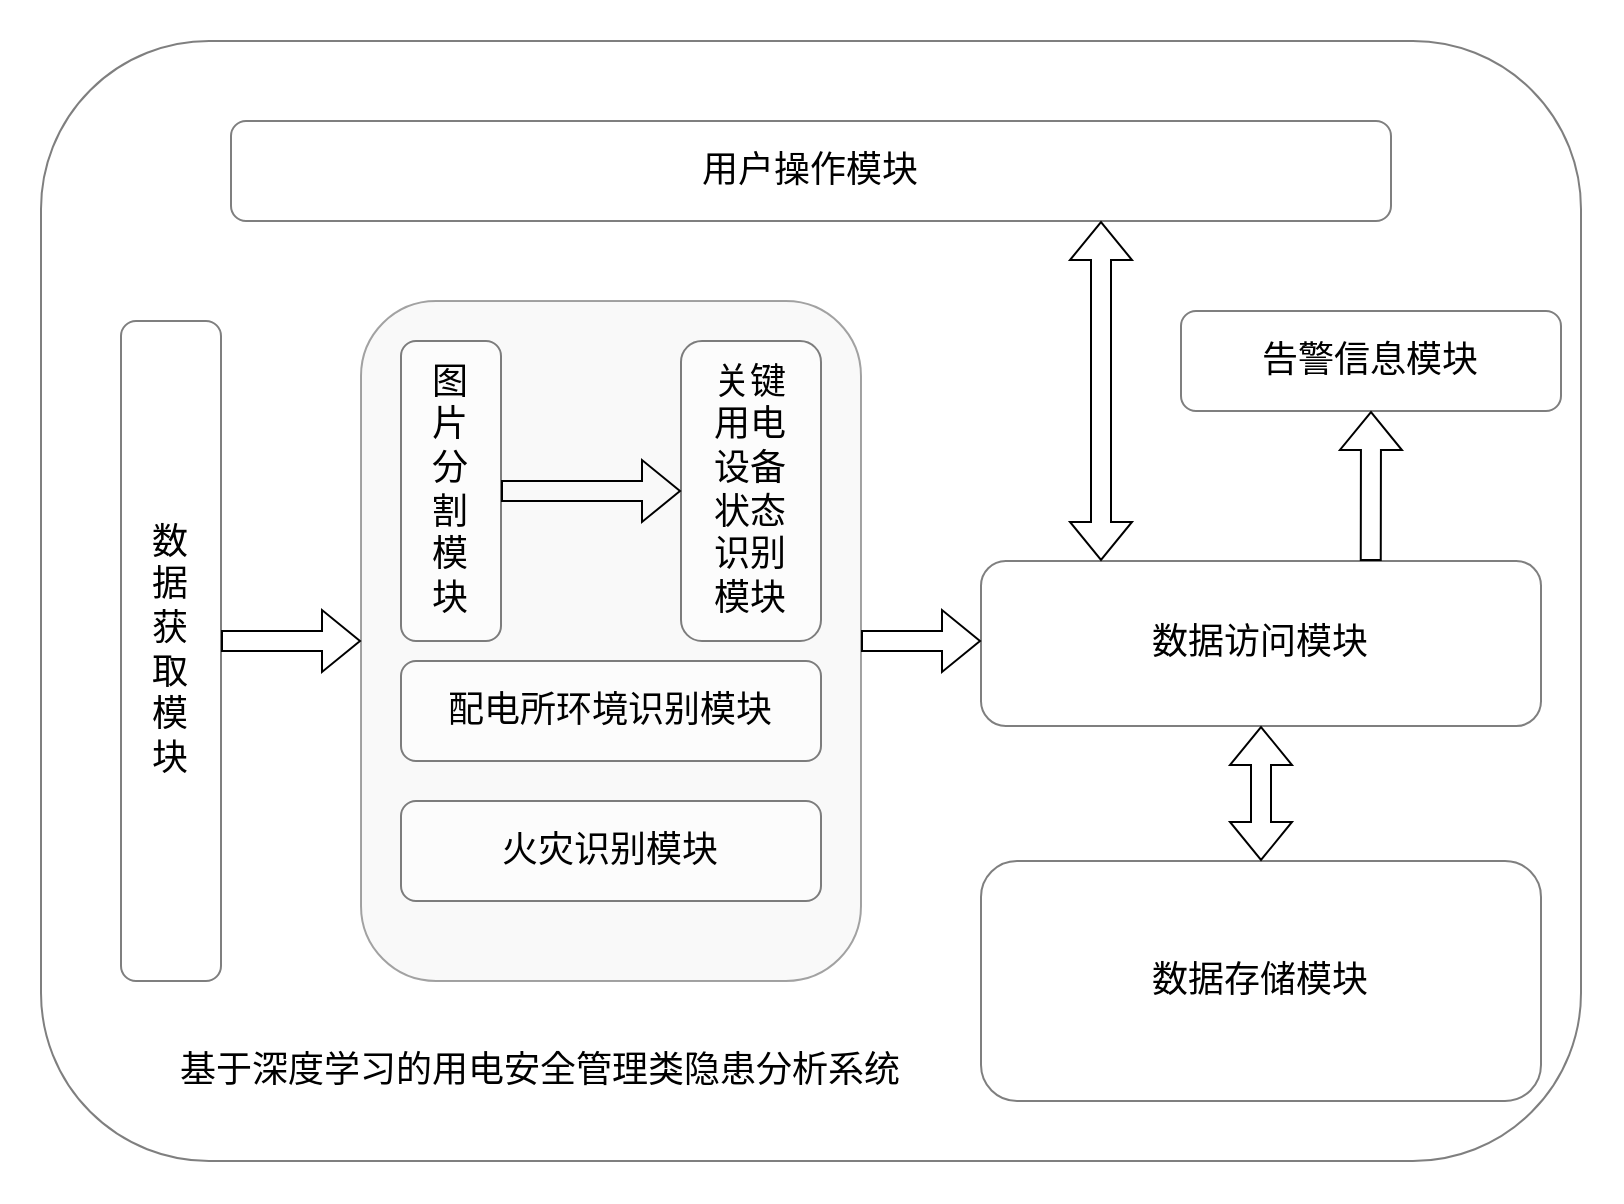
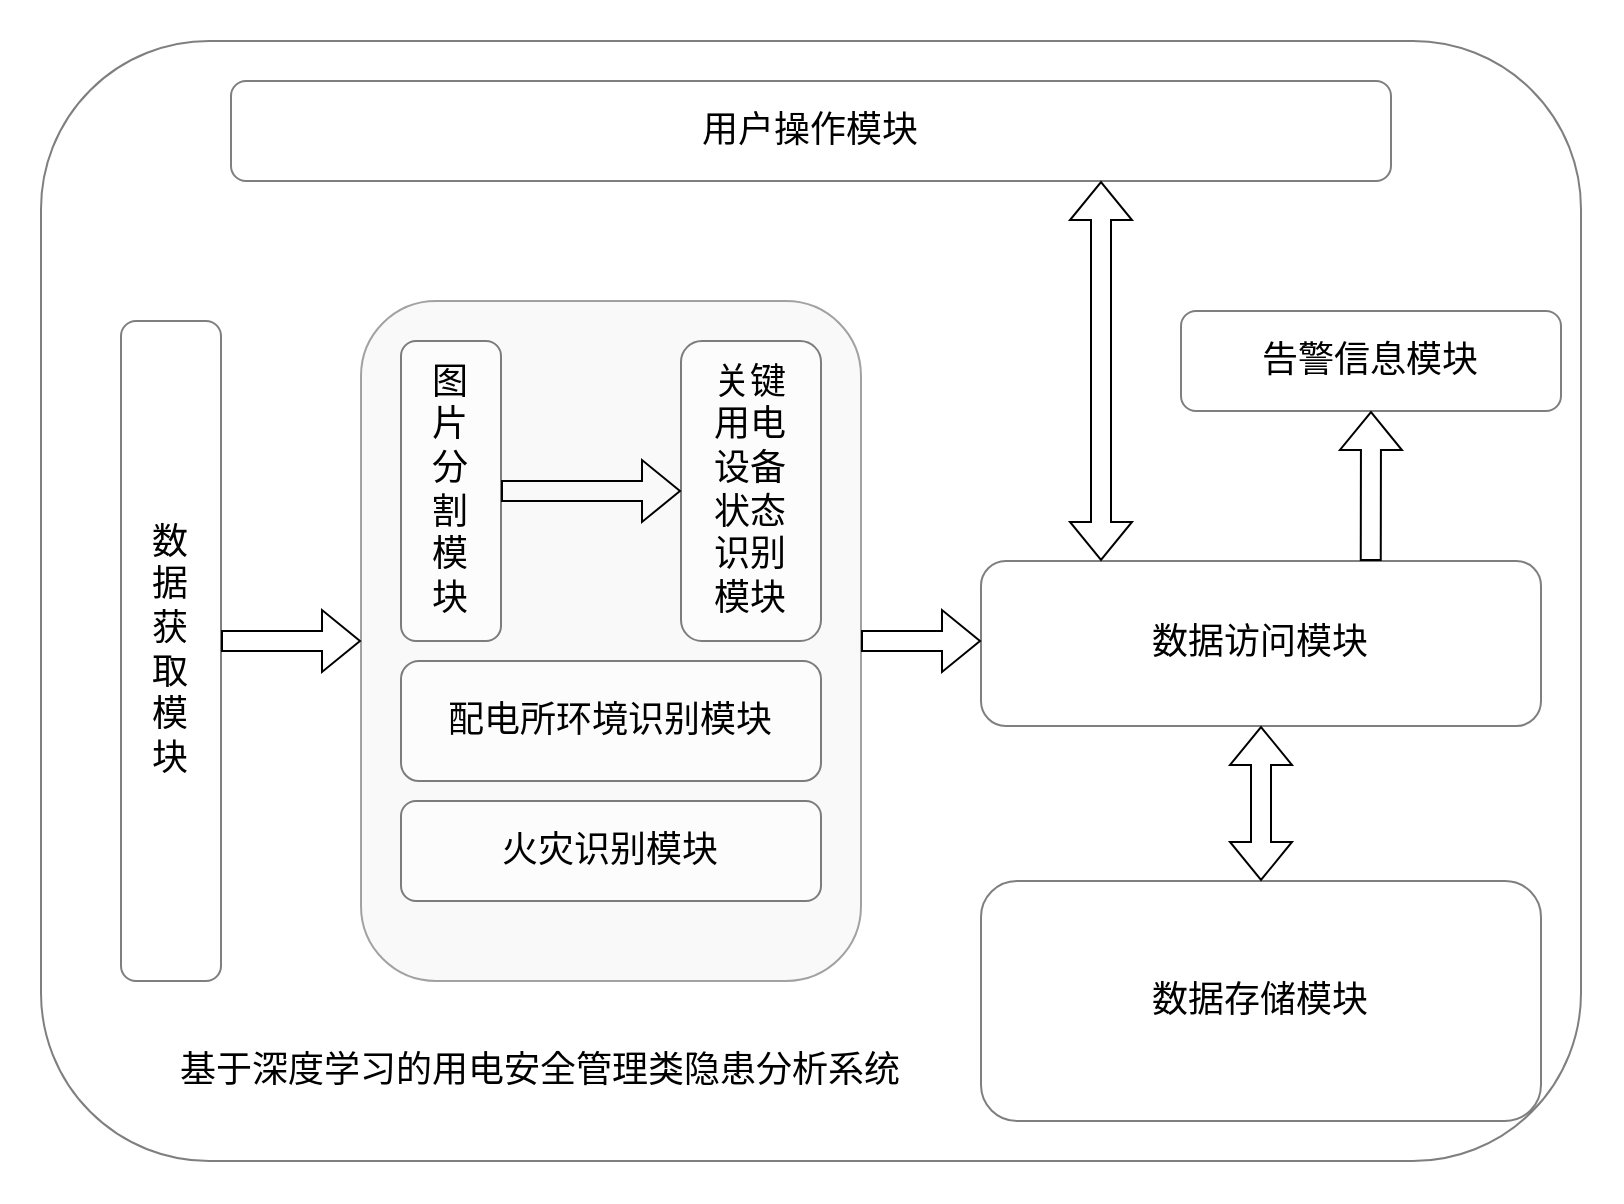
  <mxCell id="0" />
  <mxCell id="1" parent="0" />
  <mxCell id="2" value="" style="rounded=1;whiteSpace=wrap;html=1;fillStyle=auto;opacity=50;labelBorderColor=none;movable=1;resizable=1;rotatable=1;deletable=1;editable=1;connectable=1;" vertex="1" parent="1"><mxGeometry width="770" height="560" as="geometry" x="20" y="20" /></mxCell>
  <mxCell id="3" value="&lt;font style=&quot;font-size: 18px;&quot;&gt;数&lt;br&gt;据&lt;br&gt;获&lt;br&gt;取&lt;br&gt;模&lt;br&gt;块&lt;/font&gt;" style="rounded=1;whiteSpace=wrap;html=1;fillStyle=auto;gradientColor=none;opacity=50;align=center;fontFamily=宋体;" vertex="1" parent="1"><mxGeometry x="60" y="160" width="50" height="330" as="geometry" /></mxCell>
  <mxCell id="4" value="" style="group;rounded=0;strokeWidth=0;" vertex="1" connectable="0" parent="1"><mxGeometry x="160" y="150" width="283" height="350" as="geometry" /></mxCell>
  <mxCell id="5" value="" style="rounded=1;whiteSpace=wrap;html=1;labelBorderColor=none;fillStyle=auto;strokeColor=#666666;fontFamily=Lucida Console;fontSize=18;opacity=60;fillColor=#f5f5f5;container=0;fontColor=#333333;movable=1;resizable=1;rotatable=1;deletable=1;editable=1;connectable=1;" vertex="1" parent="4"><mxGeometry x="20" width="250" height="340" as="geometry" /></mxCell>
  <mxCell id="6" value="&lt;span style=&quot;font-size: 18px;&quot;&gt;图&lt;br&gt;片&lt;br&gt;分&lt;br&gt;割&lt;br&gt;模&lt;br&gt;块&lt;/span&gt;" style="rounded=1;whiteSpace=wrap;html=1;fillStyle=auto;gradientColor=none;opacity=50;align=center;fontFamily=宋体;" vertex="1" parent="4"><mxGeometry x="40" y="20" width="50" height="150" as="geometry" /></mxCell>
  <mxCell id="7" value="&lt;span style=&quot;font-size: 18px;&quot;&gt;关键&lt;br&gt;用电&lt;br&gt;设备&lt;br&gt;状态&lt;br&gt;识别&lt;br&gt;模块&lt;/span&gt;" style="rounded=1;whiteSpace=wrap;html=1;fillStyle=auto;gradientColor=none;opacity=50;align=center;fontFamily=宋体;" vertex="1" parent="4"><mxGeometry x="180" y="20" width="70" height="150" as="geometry" /></mxCell>
- <mxCell id="8" value="&lt;span&gt;&lt;font face=&quot;宋体&quot; style=&quot;font-size: 18px;&quot;&gt;配电所环境识别模块&lt;/font&gt;&lt;/span&gt;" style="rounded=1;whiteSpace=wrap;html=1;fillStyle=auto;gradientColor=none;opacity=50;align=center;" vertex="1" parent="4"><mxGeometry x="40" y="180" width="210" height="50" as="geometry" /></mxCell>
+ <mxCell id="8" value="&lt;span&gt;&lt;font face=&quot;宋体&quot; style=&quot;font-size: 18px;&quot;&gt;配电所环境识别模块&lt;/font&gt;&lt;/span&gt;" style="rounded=1;whiteSpace=wrap;html=1;fillStyle=auto;gradientColor=none;opacity=50;align=center;" vertex="1" parent="4"><mxGeometry x="40" y="180" width="210" height="60" as="geometry" /></mxCell>
  <mxCell id="9" value="&lt;font face=&quot;宋体&quot;&gt;火灾识别模块&lt;/font&gt;" style="rounded=1;whiteSpace=wrap;html=1;fillStyle=auto;gradientColor=none;opacity=50;align=center;labelBorderColor=none;strokeColor=default;fontFamily=Lucida Console;fontSize=18;" vertex="1" parent="4"><mxGeometry x="40" y="250" width="210" height="50" as="geometry" /></mxCell>
  <mxCell id="10" value="" style="shape=flexArrow;endArrow=classic;html=1;rounded=0;fontFamily=Lucida Console;fontSize=18;entryX=0;entryY=0.5;entryDx=0;entryDy=0;" edge="1" parent="4" source="6" target="7"><mxGeometry width="50" height="50" relative="1" as="geometry"><mxPoint x="100" y="160" as="sourcePoint" /><mxPoint x="150" y="110" as="targetPoint" /></mxGeometry></mxCell>
- <mxCell id="11" value="&lt;span&gt;&lt;font face=&quot;宋体&quot;&gt;数据存储模块&lt;/font&gt;&lt;/span&gt;" style="rounded=1;whiteSpace=wrap;html=1;fillStyle=auto;gradientColor=none;opacity=50;align=center;labelBorderColor=none;strokeColor=default;fontFamily=Lucida Console;fontSize=18;" vertex="1" parent="1"><mxGeometry x="490" y="430" width="280" height="120" as="geometry" /></mxCell>
+ <mxCell id="11" value="&lt;span&gt;&lt;font face=&quot;宋体&quot;&gt;数据存储模块&lt;/font&gt;&lt;/span&gt;" style="rounded=1;whiteSpace=wrap;html=1;fillStyle=auto;gradientColor=none;opacity=50;align=center;labelBorderColor=none;strokeColor=default;fontFamily=Lucida Console;fontSize=18;" vertex="1" parent="1"><mxGeometry x="490" y="440" width="280" height="120" as="geometry" /></mxCell>
  <mxCell id="12" value="&lt;span&gt;&lt;font face=&quot;宋体&quot;&gt;数据访问模块&lt;/font&gt;&lt;/span&gt;" style="rounded=1;whiteSpace=wrap;html=1;fillStyle=auto;gradientColor=none;opacity=50;align=center;labelBorderColor=none;strokeColor=default;fontFamily=Lucida Console;fontSize=18;" vertex="1" parent="1"><mxGeometry x="490" y="280" width="280" height="82.5" as="geometry" /></mxCell>
- <mxCell id="13" value="&lt;span&gt;&lt;font face=&quot;宋体&quot;&gt;用户操作模块&lt;/font&gt;&lt;/span&gt;" style="rounded=1;whiteSpace=wrap;html=1;fillStyle=auto;gradientColor=none;opacity=50;align=center;labelBorderColor=none;strokeColor=default;fontFamily=Lucida Console;fontSize=18;" vertex="1" parent="1"><mxGeometry x="115" y="60" width="580" height="50" as="geometry" /></mxCell>
+ <mxCell id="13" value="&lt;span&gt;&lt;font face=&quot;宋体&quot;&gt;用户操作模块&lt;/font&gt;&lt;/span&gt;" style="rounded=1;whiteSpace=wrap;html=1;fillStyle=auto;gradientColor=none;opacity=50;align=center;labelBorderColor=none;strokeColor=default;fontFamily=Lucida Console;fontSize=18;" vertex="1" parent="1"><mxGeometry x="115" y="40" width="580" height="50" as="geometry" /></mxCell>
  <mxCell id="14" value="&lt;span&gt;&lt;font face=&quot;宋体&quot;&gt;告警信息模块&lt;/font&gt;&lt;/span&gt;" style="rounded=1;whiteSpace=wrap;html=1;fillStyle=auto;gradientColor=none;opacity=50;align=center;labelBorderColor=none;strokeColor=default;fontFamily=Lucida Console;fontSize=18;" vertex="1" parent="1"><mxGeometry x="590" y="155" width="190" height="50" as="geometry" /></mxCell>
  <mxCell id="15" value="" style="shape=flexArrow;endArrow=classic;startArrow=classic;html=1;rounded=0;fontFamily=Lucida Console;fontSize=18;entryX=0.5;entryY=1;entryDx=0;entryDy=0;exitX=0.5;exitY=0;exitDx=0;exitDy=0;" edge="1" parent="1" source="11" target="12"><mxGeometry width="100" height="100" relative="1" as="geometry"><mxPoint x="560" y="470" as="sourcePoint" /><mxPoint x="660" y="370" as="targetPoint" /></mxGeometry></mxCell>
  <mxCell id="16" value="" style="shape=flexArrow;endArrow=classic;startArrow=classic;html=1;rounded=0;fontFamily=Lucida Console;fontSize=18;entryX=0.75;entryY=1;entryDx=0;entryDy=0;" edge="1" parent="1" target="13"><mxGeometry width="100" height="100" relative="1" as="geometry"><mxPoint x="550" y="280" as="sourcePoint" /><mxPoint x="590" y="160" as="targetPoint" /></mxGeometry></mxCell>
  <mxCell id="17" value="" style="shape=flexArrow;endArrow=classic;html=1;rounded=0;fontFamily=Lucida Console;fontSize=18;entryX=0.5;entryY=1;entryDx=0;entryDy=0;exitX=0.696;exitY=0;exitDx=0;exitDy=0;exitPerimeter=0;" edge="1" parent="1" source="12" target="14"><mxGeometry width="50" height="50" relative="1" as="geometry"><mxPoint x="660" y="300" as="sourcePoint" /><mxPoint x="710" y="250" as="targetPoint" /></mxGeometry></mxCell>
  <mxCell id="18" value="" style="shape=flexArrow;endArrow=classic;html=1;rounded=0;fontFamily=Lucida Console;fontSize=18;entryX=0;entryY=0.5;entryDx=0;entryDy=0;" edge="1" parent="1" target="5"><mxGeometry width="50" height="50" relative="1" as="geometry"><mxPoint x="110" y="320" as="sourcePoint" /><mxPoint x="180" y="320" as="targetPoint" /></mxGeometry></mxCell>
  <mxCell id="19" value="" style="shape=flexArrow;endArrow=classic;html=1;rounded=0;fontFamily=Lucida Console;fontSize=18;exitX=1;exitY=0.5;exitDx=0;exitDy=0;" edge="1" parent="1" source="5"><mxGeometry width="50" height="50" relative="1" as="geometry"><mxPoint x="450" y="360" as="sourcePoint" /><mxPoint x="490" y="320" as="targetPoint" /></mxGeometry></mxCell>
  <mxCell id="20" value="基于深度学习的用电安全管理类隐患分析系统" style="rounded=1;whiteSpace=wrap;html=1;fillStyle=auto;gradientColor=none;opacity=0;align=center;labelBorderColor=none;strokeColor=default;fontFamily=宋体;fontSize=18;strokeWidth=0;" vertex="1" parent="1"><mxGeometry x="85" y="510" width="370" height="50" as="geometry" /></mxCell>
